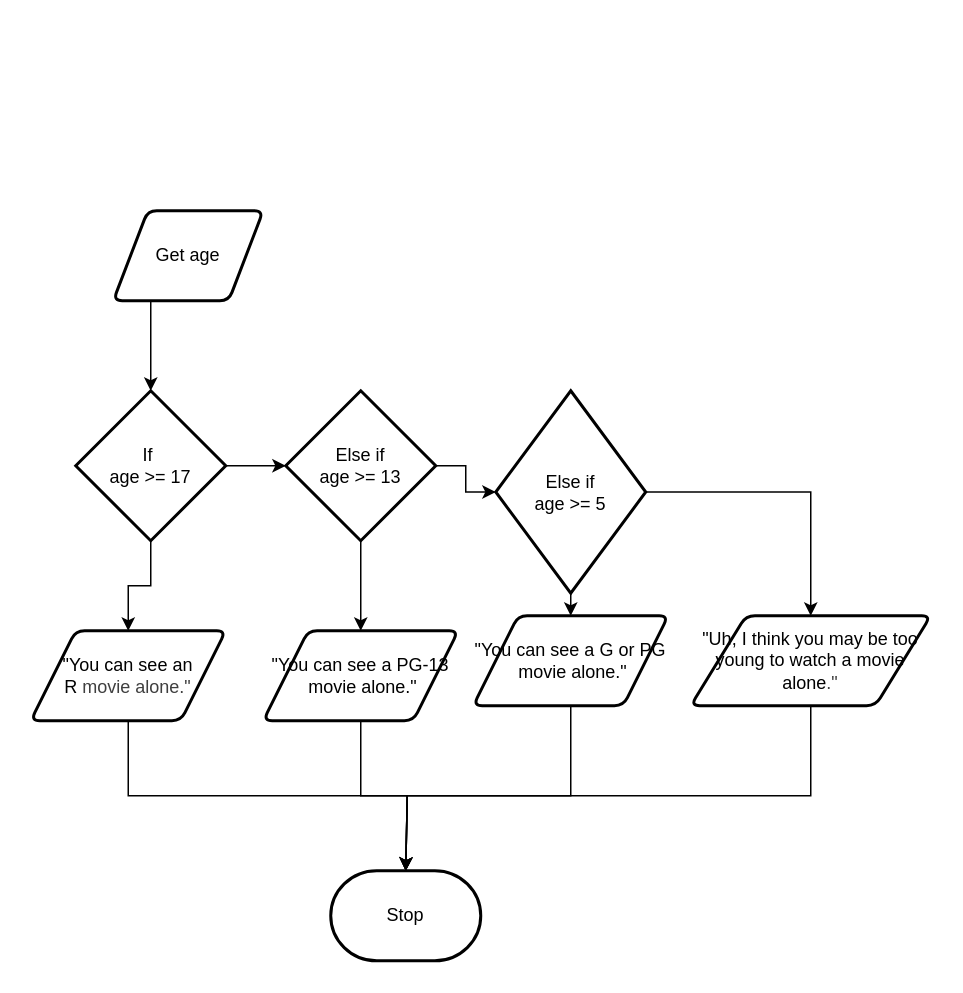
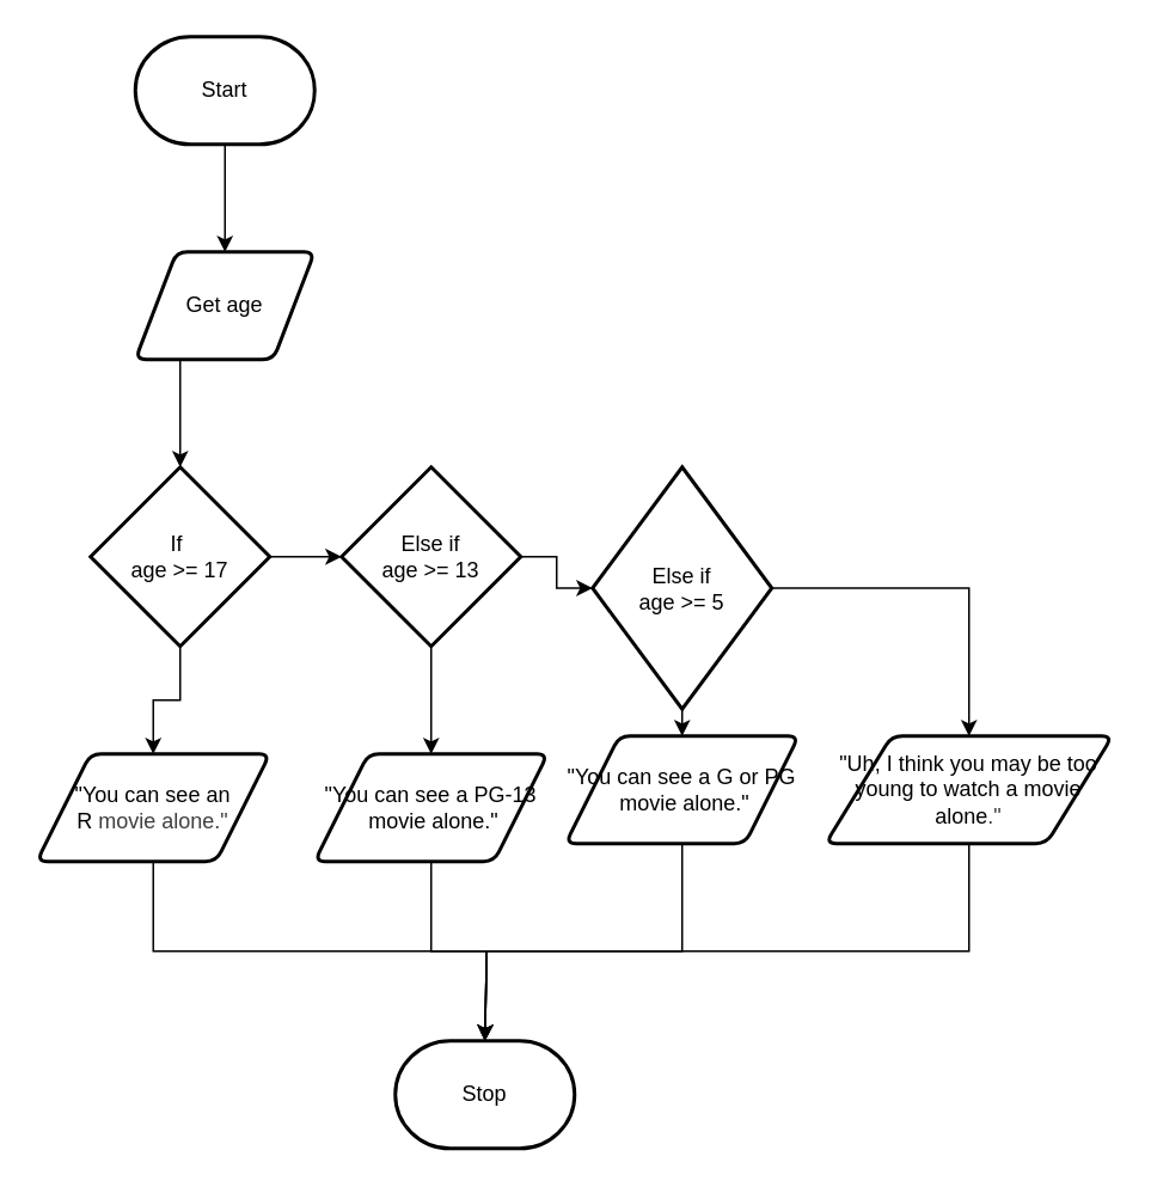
  <mxCell id="0" />
  <mxCell id="1" parent="0" />
+ <mxCell id="2" style="edgeStyle=orthogonalEdgeStyle;html=1;rounded=0;exitX=0.5;exitY=1;exitDx=0;exitDy=0;exitPerimeter=0;entryX=0.5;entryY=0;entryDx=0;entryDy=0;" parent="1" source="3" target="4" edge="1"><mxGeometry relative="1" as="geometry"><mxPoint x="210" y="40" as="sourcePoint" /><mxPoint x="110" y="200" as="targetPoint" /></mxGeometry></mxCell>
+ <mxCell id="3" value="Start" style="strokeWidth=2;html=1;shape=mxgraph.flowchart.terminator;whiteSpace=wrap;" parent="1" vertex="1"><mxGeometry x="75" y="20" width="100" height="60" as="geometry" /></mxCell>
  <mxCell id="4" value="Get age" style="shape=parallelogram;html=1;strokeWidth=2;perimeter=parallelogramPerimeter;whiteSpace=wrap;rounded=1;arcSize=12;size=0.23;" vertex="1" parent="1"><mxGeometry x="75" y="140" width="100" height="60" as="geometry" /></mxCell>
  <mxCell id="5" value="If&amp;nbsp;&lt;div&gt;age &amp;gt;= 17&lt;/div&gt;" style="strokeWidth=2;html=1;shape=mxgraph.flowchart.decision;whiteSpace=wrap;" vertex="1" parent="1"><mxGeometry x="50" y="260" width="100" height="100" as="geometry" /></mxCell>
  <mxCell id="6" style="edgeStyle=orthogonalEdgeStyle;html=1;rounded=0;exitX=0.25;exitY=1;exitDx=0;exitDy=0;entryX=0.5;entryY=0;entryDx=0;entryDy=0;entryPerimeter=0;" edge="1" parent="1" source="4" target="5"><mxGeometry relative="1" as="geometry"><mxPoint x="0" y="140" as="sourcePoint" /><mxPoint x="0" y="410" as="targetPoint" /></mxGeometry></mxCell>
  <mxCell id="7" style="edgeStyle=orthogonalEdgeStyle;html=1;rounded=0;exitX=0.5;exitY=1;exitDx=0;exitDy=0;" edge="1" parent="1" source="13"><mxGeometry relative="1" as="geometry"><mxPoint x="270" y="470" as="sourcePoint" /><mxPoint x="270" y="580" as="targetPoint" /><Array as="points"><mxPoint x="85" y="530" /><mxPoint x="271" y="530" /></Array></mxGeometry></mxCell>
  <mxCell id="8" value="Else if&lt;div&gt;age &amp;gt;= 13&lt;/div&gt;" style="strokeWidth=2;html=1;shape=mxgraph.flowchart.decision;whiteSpace=wrap;" vertex="1" parent="1"><mxGeometry x="190" y="260" width="100" height="100" as="geometry" /></mxCell>
  <mxCell id="9" style="edgeStyle=orthogonalEdgeStyle;html=1;rounded=0;curved=0;" edge="1" parent="1" source="10" target="19"><mxGeometry relative="1" as="geometry" /></mxCell>
  <mxCell id="10" value="Else if&lt;div&gt;age &amp;gt;= 5&lt;/div&gt;" style="strokeWidth=2;html=1;shape=mxgraph.flowchart.decision;whiteSpace=wrap;" vertex="1" parent="1"><mxGeometry x="330" y="260" width="100" height="135" as="geometry" /></mxCell>
  <mxCell id="11" style="edgeStyle=orthogonalEdgeStyle;html=1;rounded=0;exitX=1;exitY=0.5;exitDx=0;exitDy=0;exitPerimeter=0;" edge="1" parent="1" source="5" target="8"><mxGeometry relative="1" as="geometry"><mxPoint x="159" y="320" as="sourcePoint" /><mxPoint x="159" y="590" as="targetPoint" /></mxGeometry></mxCell>
  <mxCell id="12" style="edgeStyle=orthogonalEdgeStyle;html=1;rounded=0;exitX=1;exitY=0.5;exitDx=0;exitDy=0;exitPerimeter=0;entryX=0;entryY=0.5;entryDx=0;entryDy=0;entryPerimeter=0;" edge="1" parent="1" source="8" target="10"><mxGeometry relative="1" as="geometry"><mxPoint x="300" y="270" as="sourcePoint" /><mxPoint x="350" y="220" as="targetPoint" /></mxGeometry></mxCell>
  <mxCell id="13" value="&quot;You can see an R&lt;span style=&quot;color: rgb(63, 63, 63); background-color: transparent;&quot;&gt;&amp;nbsp;movie alone.&quot;&lt;/span&gt;" style="shape=parallelogram;html=1;strokeWidth=2;perimeter=parallelogramPerimeter;whiteSpace=wrap;rounded=1;arcSize=12;size=0.23;" vertex="1" parent="1"><mxGeometry x="20" y="420" width="130" height="60" as="geometry" /></mxCell>
  <mxCell id="14" style="edgeStyle=orthogonalEdgeStyle;html=1;rounded=0;exitX=0.5;exitY=1;exitDx=0;exitDy=0;exitPerimeter=0;entryX=0.5;entryY=0;entryDx=0;entryDy=0;" edge="1" parent="1" source="5" target="13"><mxGeometry relative="1" as="geometry"><mxPoint x="140" y="310" as="sourcePoint" /><mxPoint x="140" y="580" as="targetPoint" /></mxGeometry></mxCell>
  <mxCell id="15" value="&quot;You can see a PG-13&lt;div&gt;&amp;nbsp;movie alone.&quot;&lt;/div&gt;" style="shape=parallelogram;html=1;strokeWidth=2;perimeter=parallelogramPerimeter;whiteSpace=wrap;rounded=1;arcSize=12;size=0.23;" vertex="1" parent="1"><mxGeometry x="175" y="420" width="130" height="60" as="geometry" /></mxCell>
  <mxCell id="16" style="edgeStyle=orthogonalEdgeStyle;html=1;rounded=0;exitX=0.5;exitY=1;exitDx=0;exitDy=0;exitPerimeter=0;entryX=0.5;entryY=0;entryDx=0;entryDy=0;" edge="1" parent="1" source="8" target="15"><mxGeometry relative="1" as="geometry"><mxPoint x="110" y="370" as="sourcePoint" /><mxPoint x="95" y="430" as="targetPoint" /></mxGeometry></mxCell>
  <mxCell id="17" style="edgeStyle=orthogonalEdgeStyle;html=1;rounded=0;exitX=0.5;exitY=1;exitDx=0;exitDy=0;exitPerimeter=0;entryX=0.5;entryY=0;entryDx=0;entryDy=0;" edge="1" parent="1" source="10" target="18"><mxGeometry relative="1" as="geometry"><mxPoint x="250" y="370" as="sourcePoint" /><mxPoint x="380" y="400" as="targetPoint" /></mxGeometry></mxCell>
  <mxCell id="18" value="&quot;You can see a G or PG&lt;div&gt;&amp;nbsp;movie alone.&quot;&lt;/div&gt;" style="shape=parallelogram;html=1;strokeWidth=2;perimeter=parallelogramPerimeter;whiteSpace=wrap;rounded=1;arcSize=12;size=0.23;" vertex="1" parent="1"><mxGeometry x="315" y="410" width="130" height="60" as="geometry" /></mxCell>
  <mxCell id="19" value="&quot;Uh, I think you may be too young to watch a movie alone&lt;span style=&quot;color: rgb(63, 63, 63); background-color: transparent;&quot;&gt;.&quot;&lt;/span&gt;" style="shape=parallelogram;html=1;strokeWidth=2;perimeter=parallelogramPerimeter;whiteSpace=wrap;rounded=1;arcSize=12;size=0.23;" vertex="1" parent="1"><mxGeometry x="460" y="410" width="160" height="60" as="geometry" /></mxCell>
  <mxCell id="20" style="edgeStyle=orthogonalEdgeStyle;html=1;rounded=0;exitX=0.5;exitY=1;exitDx=0;exitDy=0;" edge="1" parent="1" source="19"><mxGeometry relative="1" as="geometry"><mxPoint x="650" y="530" as="sourcePoint" /><mxPoint x="270" y="580" as="targetPoint" /><Array as="points"><mxPoint x="540" y="530" /><mxPoint x="271" y="530" /></Array></mxGeometry></mxCell>
  <mxCell id="21" style="edgeStyle=orthogonalEdgeStyle;html=1;rounded=0;exitX=0.5;exitY=1;exitDx=0;exitDy=0;" edge="1" parent="1" source="15"><mxGeometry relative="1" as="geometry"><mxPoint x="660" y="540" as="sourcePoint" /><mxPoint x="270" y="580" as="targetPoint" /><Array as="points"><mxPoint x="240" y="530" /><mxPoint x="271" y="530" /></Array></mxGeometry></mxCell>
  <mxCell id="22" style="edgeStyle=orthogonalEdgeStyle;html=1;rounded=0;exitX=0.5;exitY=1;exitDx=0;exitDy=0;" edge="1" parent="1" source="18"><mxGeometry relative="1" as="geometry"><mxPoint x="660" y="540" as="sourcePoint" /><mxPoint x="270" y="580" as="targetPoint" /><Array as="points"><mxPoint x="380" y="530" /><mxPoint x="271" y="530" /></Array></mxGeometry></mxCell>
  <mxCell id="23" value="Stop" style="strokeWidth=2;html=1;shape=mxgraph.flowchart.terminator;whiteSpace=wrap;" vertex="1" parent="1"><mxGeometry x="220" y="580" width="100" height="60" as="geometry" /></mxCell>
